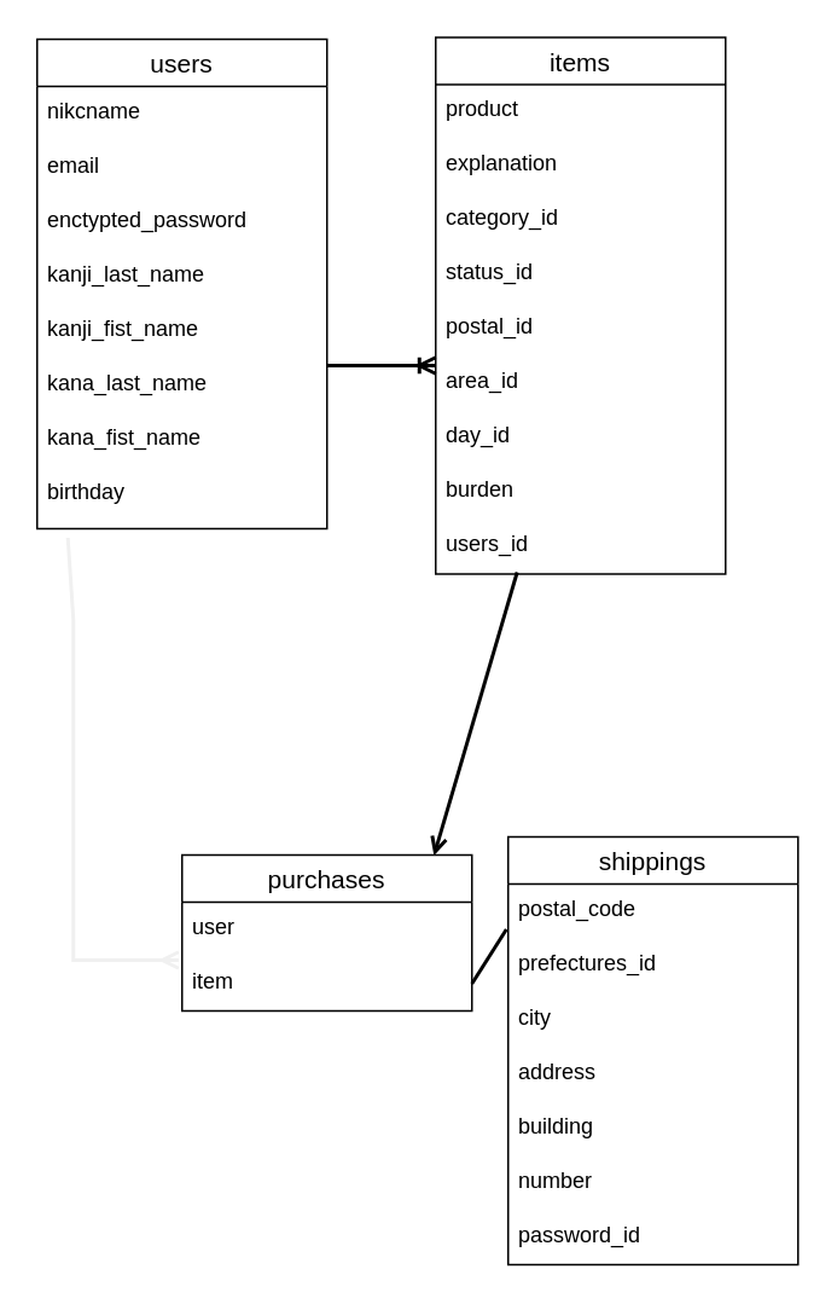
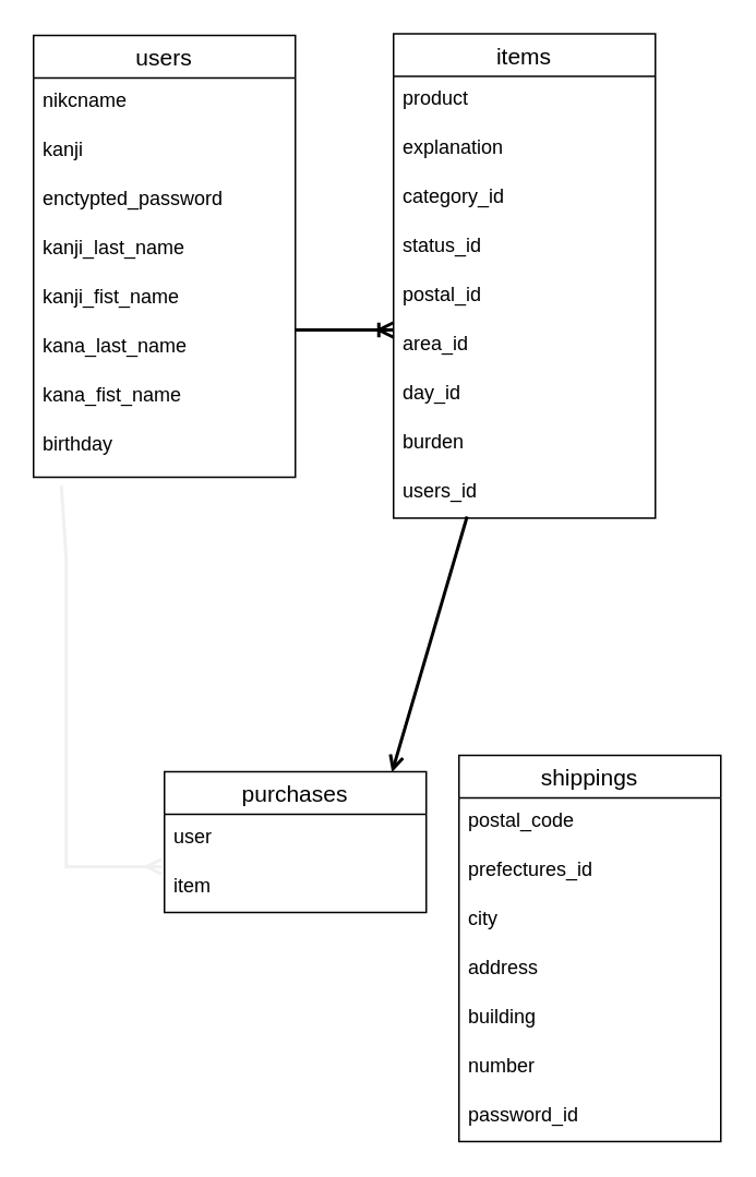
  <mxCell id="0" />
  <mxCell id="1" parent="0" />
  <mxCell id="2" value="" style="edgeStyle=elbowEdgeStyle;rounded=0;orthogonalLoop=1;jettySize=auto;html=1;endArrow=ERoneToMany;endFill=0;strokeWidth=2;" parent="1" source="4" target="13" edge="1"><mxGeometry relative="1" as="geometry"><Array as="points"><mxPoint x="210" y="201" /></Array></mxGeometry></mxCell>
  <mxCell id="3" style="edgeStyle=none;rounded=0;orthogonalLoop=1;jettySize=auto;html=1;endArrow=ERmany;endFill=0;strokeColor=#f0f0f0;strokeWidth=2;entryX=-0.012;entryY=0.067;entryDx=0;entryDy=0;entryPerimeter=0;exitX=0.106;exitY=1.147;exitDx=0;exitDy=0;exitPerimeter=0;" parent="1" source="12" target="25" edge="1"><mxGeometry relative="1" as="geometry"><mxPoint x="100" y="501" as="targetPoint" /><Array as="points"><mxPoint x="40" y="341" /><mxPoint x="40" y="529" /></Array></mxGeometry></mxCell>
  <mxCell id="4" value="users" style="swimlane;fontStyle=0;childLayout=stackLayout;horizontal=1;startSize=26;horizontalStack=0;resizeParent=1;resizeParentMax=0;resizeLast=0;collapsible=1;marginBottom=0;align=center;fontSize=14;" parent="1" vertex="1"><mxGeometry x="20" width="160" height="270" as="geometry" y="21" /></mxCell>
  <mxCell id="5" value="nikcname" style="text;strokeColor=none;fillColor=none;spacingLeft=4;spacingRight=4;overflow=hidden;rotatable=0;points=[[0,0.5],[1,0.5]];portConstraint=eastwest;fontSize=12;" parent="4" vertex="1"><mxGeometry y="26" width="160" height="30" as="geometry" /></mxCell>
- <mxCell id="6" value="email" style="text;strokeColor=none;fillColor=none;spacingLeft=4;spacingRight=4;overflow=hidden;rotatable=0;points=[[0,0.5],[1,0.5]];portConstraint=eastwest;fontSize=12;" parent="4" vertex="1"><mxGeometry y="56" width="160" height="30" as="geometry" /></mxCell>
+ <mxCell id="6" value="kanji" style="text;strokeColor=none;fillColor=none;spacingLeft=4;spacingRight=4;overflow=hidden;rotatable=0;points=[[0,0.5],[1,0.5]];portConstraint=eastwest;fontSize=12;" parent="4" vertex="1"><mxGeometry y="56" width="160" height="30" as="geometry" /></mxCell>
  <mxCell id="7" value="enctypted_password" style="text;strokeColor=none;fillColor=none;spacingLeft=4;spacingRight=4;overflow=hidden;rotatable=0;points=[[0,0.5],[1,0.5]];portConstraint=eastwest;fontSize=12;" parent="4" vertex="1"><mxGeometry y="86" width="160" height="30" as="geometry" /></mxCell>
  <mxCell id="8" value="kanji_last_name" style="text;strokeColor=none;fillColor=none;spacingLeft=4;spacingRight=4;overflow=hidden;rotatable=0;points=[[0,0.5],[1,0.5]];portConstraint=eastwest;fontSize=12;" parent="4" vertex="1"><mxGeometry y="116" width="160" height="30" as="geometry" /></mxCell>
  <mxCell id="9" value="kanji_fist_name" style="text;strokeColor=none;fillColor=none;spacingLeft=4;spacingRight=4;overflow=hidden;rotatable=0;points=[[0,0.5],[1,0.5]];portConstraint=eastwest;fontSize=12;" parent="4" vertex="1"><mxGeometry y="146" width="160" height="30" as="geometry" /></mxCell>
  <mxCell id="10" value="kana_last_name" style="text;strokeColor=none;fillColor=none;spacingLeft=4;spacingRight=4;overflow=hidden;rotatable=0;points=[[0,0.5],[1,0.5]];portConstraint=eastwest;fontSize=12;" parent="4" vertex="1"><mxGeometry y="176" width="160" height="30" as="geometry" /></mxCell>
  <mxCell id="11" value="kana_fist_name" style="text;strokeColor=none;fillColor=none;spacingLeft=4;spacingRight=4;overflow=hidden;rotatable=0;points=[[0,0.5],[1,0.5]];portConstraint=eastwest;fontSize=12;" parent="4" vertex="1"><mxGeometry y="206" width="160" height="30" as="geometry" /></mxCell>
  <mxCell id="12" value="birthday" style="text;strokeColor=none;fillColor=none;spacingLeft=4;spacingRight=4;overflow=hidden;rotatable=0;points=[[0,0.5],[1,0.5]];portConstraint=eastwest;fontSize=12;" parent="4" vertex="1"><mxGeometry y="236" width="160" height="34" as="geometry" /></mxCell>
  <mxCell id="13" value="items" style="swimlane;fontStyle=0;childLayout=stackLayout;horizontal=1;startSize=26;horizontalStack=0;resizeParent=1;resizeParentMax=0;resizeLast=0;collapsible=1;marginBottom=0;align=center;fontSize=14;" parent="1" vertex="1"><mxGeometry x="240" y="20" width="160" height="296" as="geometry" /></mxCell>
  <mxCell id="14" value="product" style="text;strokeColor=none;fillColor=none;spacingLeft=4;spacingRight=4;overflow=hidden;rotatable=0;points=[[0,0.5],[1,0.5]];portConstraint=eastwest;fontSize=12;" parent="13" vertex="1"><mxGeometry y="26" width="160" height="30" as="geometry" /></mxCell>
  <mxCell id="15" value="explanation" style="text;strokeColor=none;fillColor=none;spacingLeft=4;spacingRight=4;overflow=hidden;rotatable=0;points=[[0,0.5],[1,0.5]];portConstraint=eastwest;fontSize=12;" parent="13" vertex="1"><mxGeometry y="56" width="160" height="30" as="geometry" /></mxCell>
  <mxCell id="16" value="category_id" style="text;strokeColor=none;fillColor=none;spacingLeft=4;spacingRight=4;overflow=hidden;rotatable=0;points=[[0,0.5],[1,0.5]];portConstraint=eastwest;fontSize=12;" parent="13" vertex="1"><mxGeometry y="86" width="160" height="30" as="geometry" /></mxCell>
  <mxCell id="17" value="status_id" style="text;strokeColor=none;fillColor=none;spacingLeft=4;spacingRight=4;overflow=hidden;rotatable=0;points=[[0,0.5],[1,0.5]];portConstraint=eastwest;fontSize=12;" parent="13" vertex="1"><mxGeometry y="116" width="160" height="30" as="geometry" /></mxCell>
  <mxCell id="18" value="postal_id" style="text;strokeColor=none;fillColor=none;spacingLeft=4;spacingRight=4;overflow=hidden;rotatable=0;points=[[0,0.5],[1,0.5]];portConstraint=eastwest;fontSize=12;" parent="13" vertex="1"><mxGeometry y="146" width="160" height="30" as="geometry" /></mxCell>
  <mxCell id="19" value="area_id" style="text;strokeColor=none;fillColor=none;spacingLeft=4;spacingRight=4;overflow=hidden;rotatable=0;points=[[0,0.5],[1,0.5]];portConstraint=eastwest;fontSize=12;" parent="13" vertex="1"><mxGeometry y="176" width="160" height="30" as="geometry" /></mxCell>
  <mxCell id="20" value="day_id" style="text;strokeColor=none;fillColor=none;spacingLeft=4;spacingRight=4;overflow=hidden;rotatable=0;points=[[0,0.5],[1,0.5]];portConstraint=eastwest;fontSize=12;" parent="13" vertex="1"><mxGeometry y="206" width="160" height="30" as="geometry" /></mxCell>
  <mxCell id="21" value="burden" style="text;strokeColor=none;fillColor=none;spacingLeft=4;spacingRight=4;overflow=hidden;rotatable=0;points=[[0,0.5],[1,0.5]];portConstraint=eastwest;fontSize=12;" parent="13" vertex="1"><mxGeometry y="236" width="160" height="30" as="geometry" /></mxCell>
  <mxCell id="22" value="users_id" style="text;strokeColor=none;fillColor=none;spacingLeft=4;spacingRight=4;overflow=hidden;rotatable=0;points=[[0,0.5],[1,0.5]];portConstraint=eastwest;fontSize=12;" parent="13" vertex="1"><mxGeometry y="266" width="160" height="30" as="geometry" /></mxCell>
  <mxCell id="23" value="purchases" style="swimlane;fontStyle=0;childLayout=stackLayout;horizontal=1;startSize=26;horizontalStack=0;resizeParent=1;resizeParentMax=0;resizeLast=0;collapsible=1;marginBottom=0;align=center;fontSize=14;" parent="1" vertex="1"><mxGeometry x="100" y="471" width="160" height="86" as="geometry" /></mxCell>
  <mxCell id="24" value="user" style="text;strokeColor=none;fillColor=none;spacingLeft=4;spacingRight=4;overflow=hidden;rotatable=0;points=[[0,0.5],[1,0.5]];portConstraint=eastwest;fontSize=12;" parent="23" vertex="1"><mxGeometry y="26" width="160" height="30" as="geometry" /></mxCell>
  <mxCell id="25" value="item" style="text;strokeColor=none;fillColor=none;spacingLeft=4;spacingRight=4;overflow=hidden;rotatable=0;points=[[0,0.5],[1,0.5]];portConstraint=eastwest;fontSize=12;" parent="23" vertex="1"><mxGeometry y="56" width="160" height="30" as="geometry" /></mxCell>
  <mxCell id="26" value="shippings" style="swimlane;fontStyle=0;childLayout=stackLayout;horizontal=1;startSize=26;horizontalStack=0;resizeParent=1;resizeParentMax=0;resizeLast=0;collapsible=1;marginBottom=0;align=center;fontSize=14;" parent="1" vertex="1"><mxGeometry x="280" y="461" width="160" height="236" as="geometry" /></mxCell>
  <mxCell id="27" value="postal_code" style="text;strokeColor=none;fillColor=none;spacingLeft=4;spacingRight=4;overflow=hidden;rotatable=0;points=[[0,0.5],[1,0.5]];portConstraint=eastwest;fontSize=12;" parent="26" vertex="1"><mxGeometry y="26" width="160" height="30" as="geometry" /></mxCell>
  <mxCell id="28" value="prefectures_id" style="text;strokeColor=none;fillColor=none;spacingLeft=4;spacingRight=4;overflow=hidden;rotatable=0;points=[[0,0.5],[1,0.5]];portConstraint=eastwest;fontSize=12;" parent="26" vertex="1"><mxGeometry y="56" width="160" height="30" as="geometry" /></mxCell>
  <mxCell id="29" value="city" style="text;strokeColor=none;fillColor=none;spacingLeft=4;spacingRight=4;overflow=hidden;rotatable=0;points=[[0,0.5],[1,0.5]];portConstraint=eastwest;fontSize=12;" parent="26" vertex="1"><mxGeometry y="86" width="160" height="30" as="geometry" /></mxCell>
  <mxCell id="30" value="address" style="text;strokeColor=none;fillColor=none;spacingLeft=4;spacingRight=4;overflow=hidden;rotatable=0;points=[[0,0.5],[1,0.5]];portConstraint=eastwest;fontSize=12;" parent="26" vertex="1"><mxGeometry y="116" width="160" height="30" as="geometry" /></mxCell>
  <mxCell id="31" value="building" style="text;strokeColor=none;fillColor=none;spacingLeft=4;spacingRight=4;overflow=hidden;rotatable=0;points=[[0,0.5],[1,0.5]];portConstraint=eastwest;fontSize=12;" parent="26" vertex="1"><mxGeometry y="146" width="160" height="30" as="geometry" /></mxCell>
  <mxCell id="32" value="number" style="text;strokeColor=none;fillColor=none;spacingLeft=4;spacingRight=4;overflow=hidden;rotatable=0;points=[[0,0.5],[1,0.5]];portConstraint=eastwest;fontSize=12;" parent="26" vertex="1"><mxGeometry y="176" width="160" height="30" as="geometry" /></mxCell>
  <mxCell id="33" value="password_id" style="text;strokeColor=none;fillColor=none;spacingLeft=4;spacingRight=4;overflow=hidden;rotatable=0;points=[[0,0.5],[1,0.5]];portConstraint=eastwest;fontSize=12;" parent="26" vertex="1"><mxGeometry y="206" width="160" height="30" as="geometry" /></mxCell>
  <mxCell id="34" value="" style="rounded=0;orthogonalLoop=1;jettySize=auto;html=1;endArrow=open;endFill=0;strokeWidth=2;entryX=0.869;entryY=0.004;entryDx=0;entryDy=0;entryPerimeter=0;exitX=0.281;exitY=0.967;exitDx=0;exitDy=0;exitPerimeter=0;" parent="1" source="22" target="23" edge="1"><mxGeometry relative="1" as="geometry"><mxPoint x="270" y="371" as="sourcePoint" /><mxPoint x="284" y="396" as="targetPoint" /></mxGeometry></mxCell>
- <mxCell id="35" value="" style="rounded=0;orthogonalLoop=1;jettySize=auto;html=1;endArrow=none;endFill=0;strokeWidth=2;exitX=-0.006;exitY=0.833;exitDx=0;exitDy=0;exitPerimeter=0;entryX=1;entryY=0.5;entryDx=0;entryDy=0;" parent="1" source="27" target="25" edge="1"><mxGeometry relative="1" as="geometry"><mxPoint x="602" y="433.03" as="sourcePoint" /><mxPoint x="600" y="564.974" as="targetPoint" /></mxGeometry></mxCell>
